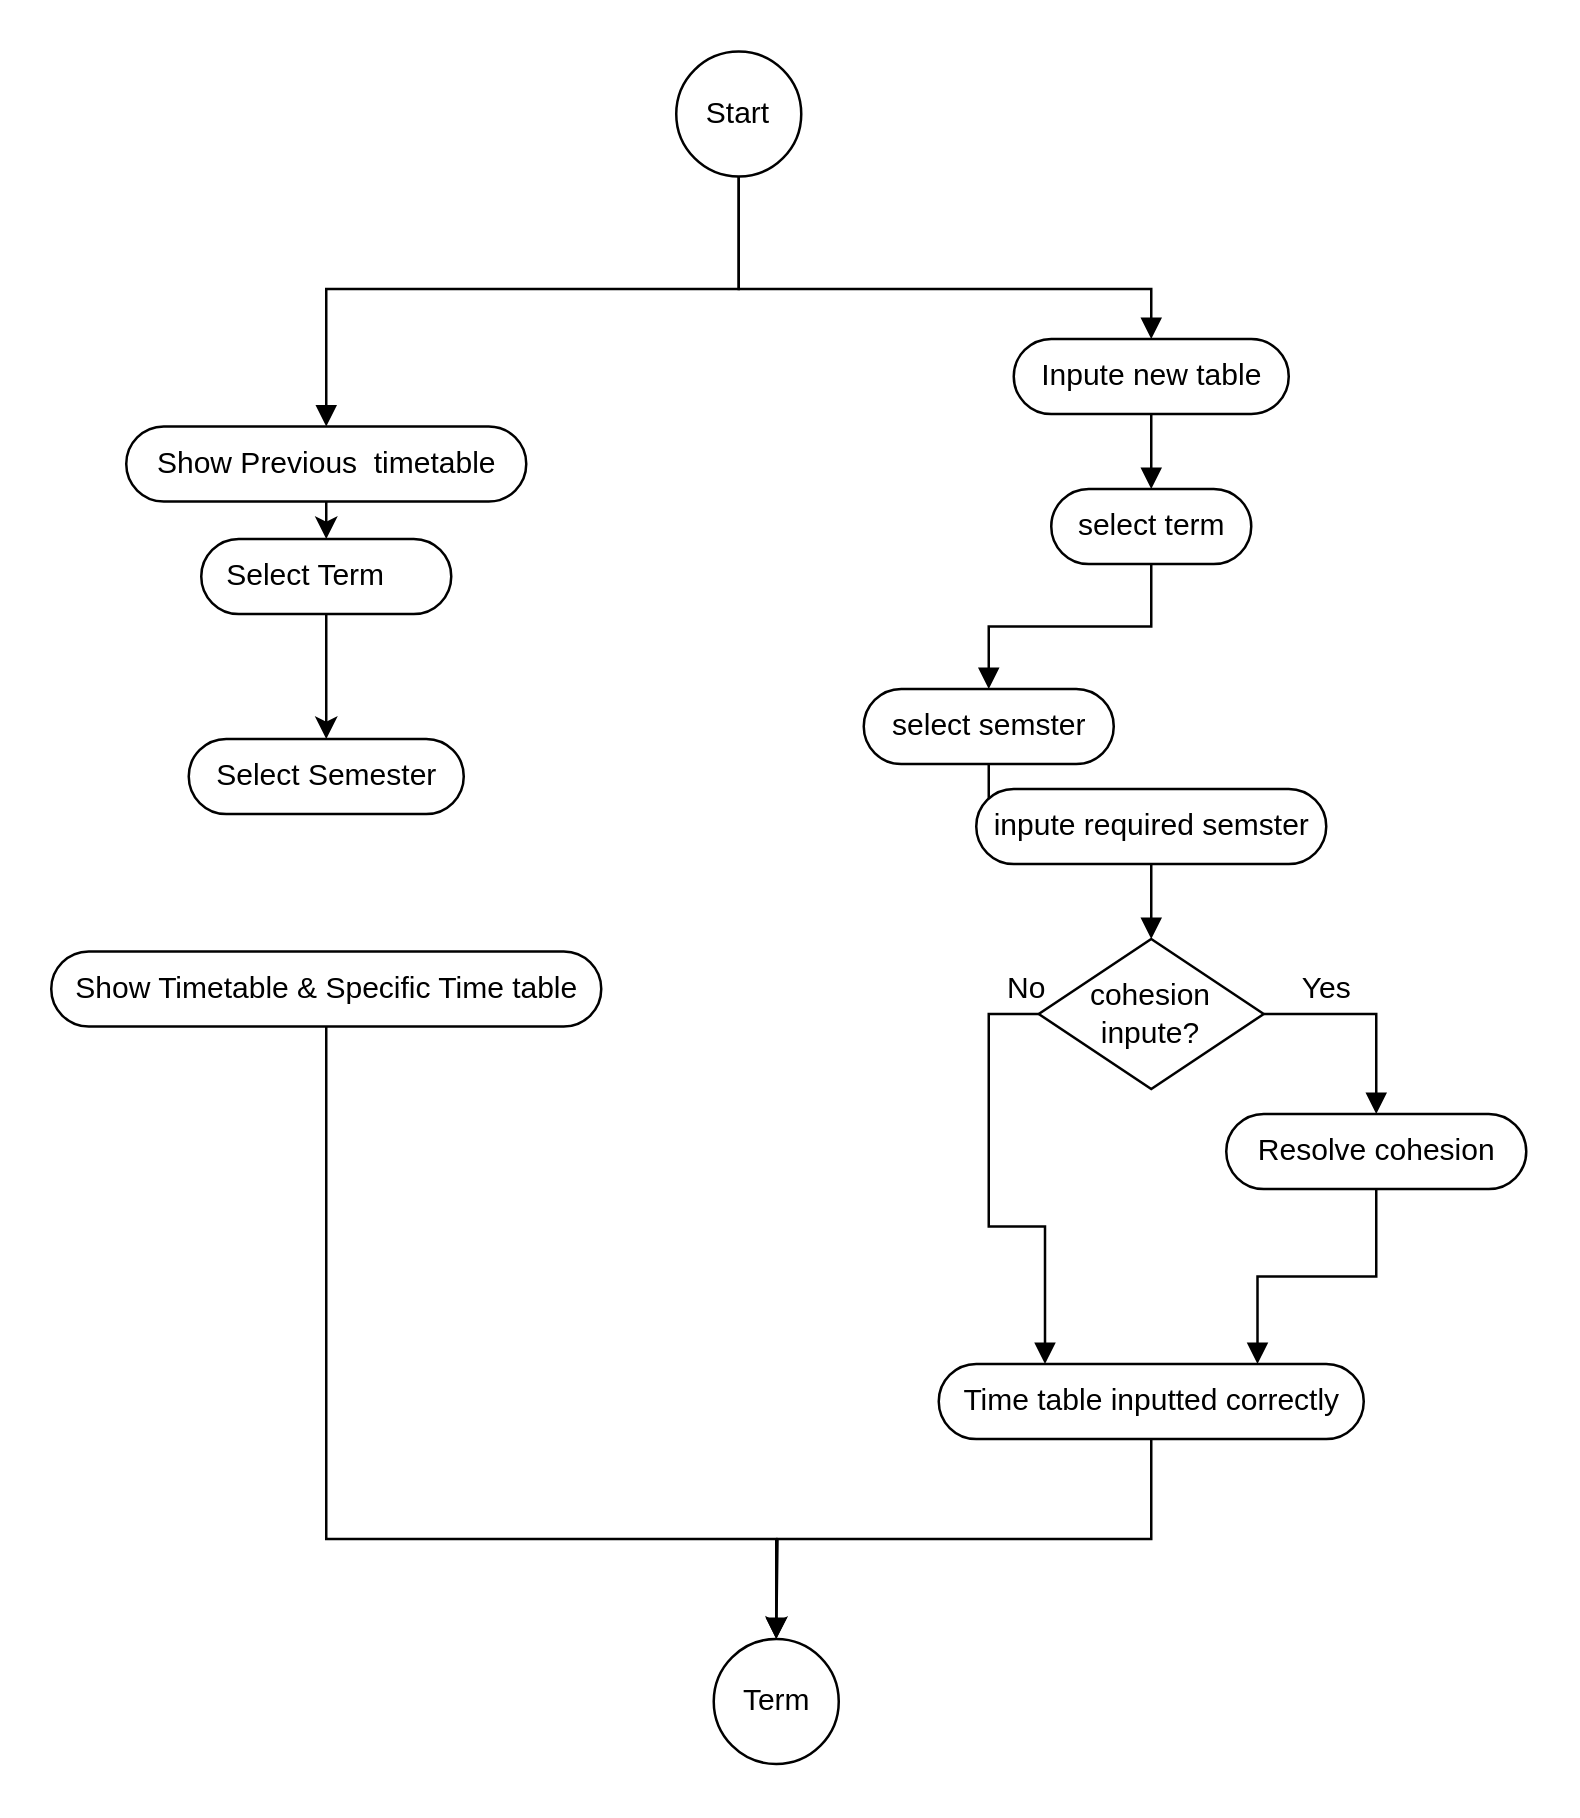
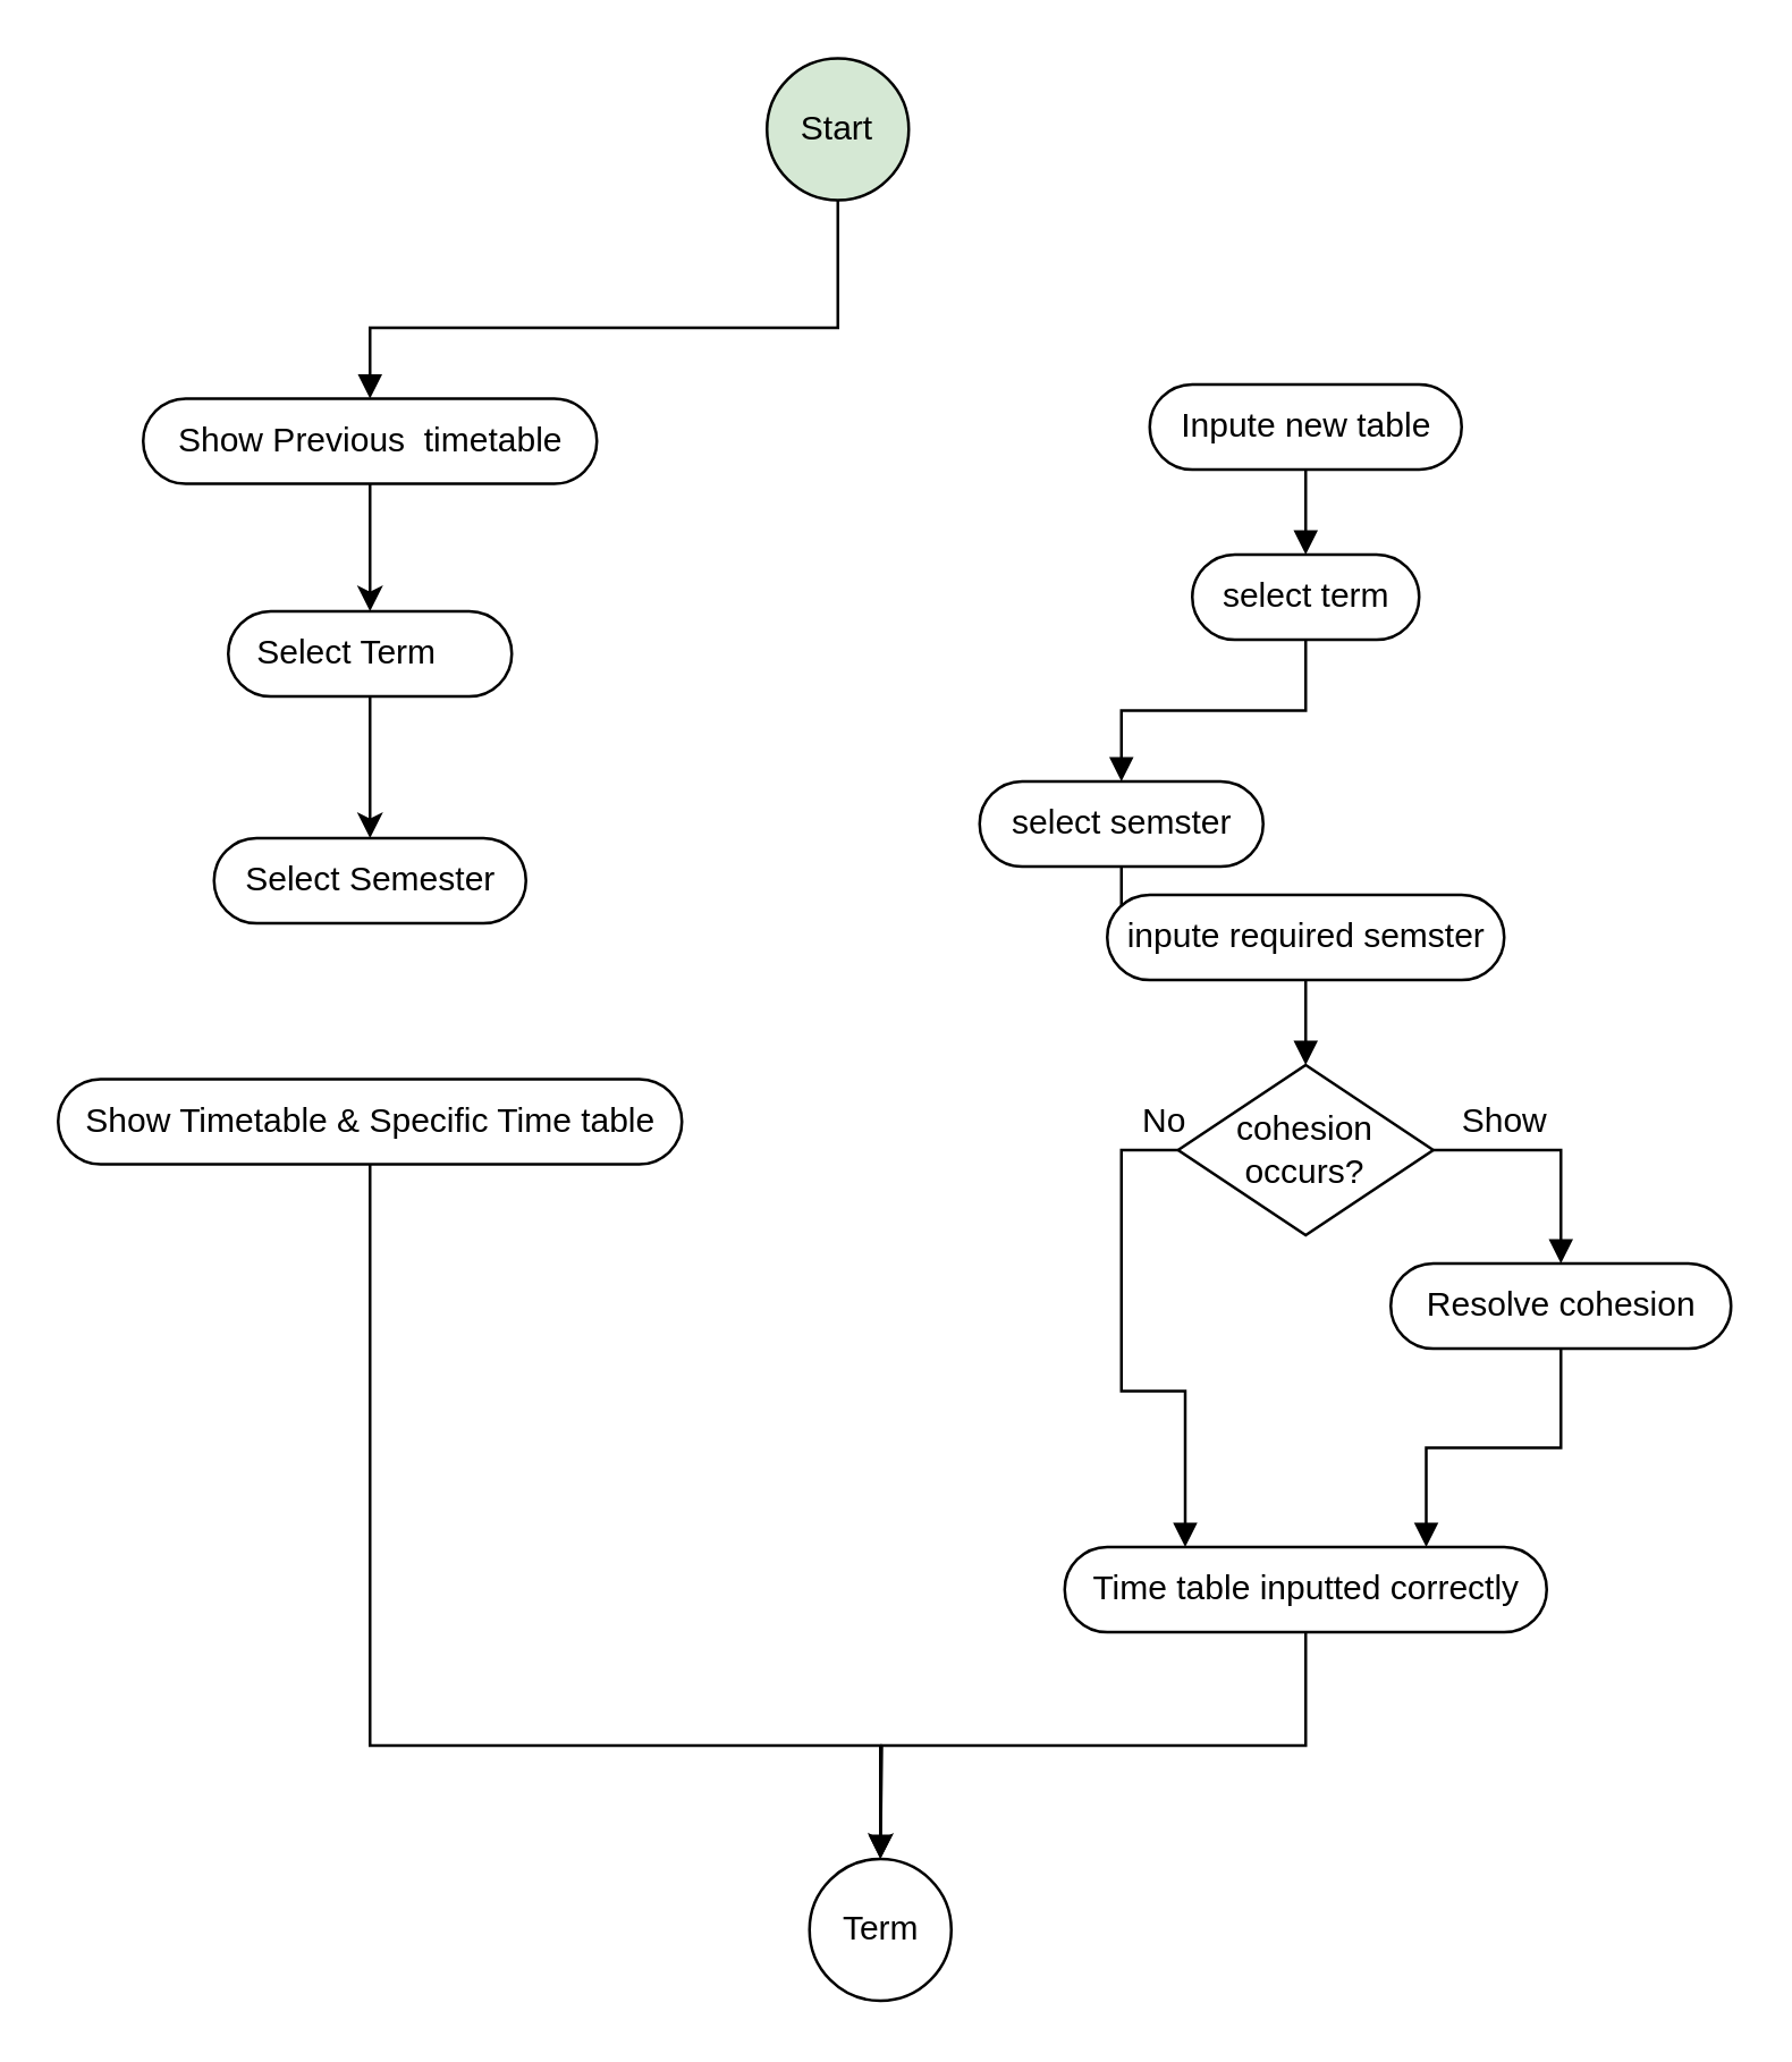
  <mxCell id="0" />
  <mxCell id="1" parent="0" />
- <mxCell id="2" style="edgeStyle=orthogonalEdgeStyle;rounded=0;orthogonalLoop=1;jettySize=auto;html=1;exitX=0.5;exitY=1;exitDx=0;exitDy=0;entryX=0.5;entryY=0.5;entryDx=0;entryDy=-15;fontFamily=Helvetica;fontSize=12;startArrow=none;startFill=0;endArrow=block;endFill=1;entryPerimeter=0;" edge="1" parent="1" source="4" target="6"><mxGeometry relative="1" as="geometry"><mxPoint x="460" y="135" as="targetPoint" /><Array as="points"><mxPoint x="295" y="115" /><mxPoint x="460" y="115" /></Array></mxGeometry></mxCell>
  <mxCell id="3" style="edgeStyle=orthogonalEdgeStyle;rounded=0;orthogonalLoop=1;jettySize=auto;html=1;exitX=0.5;exitY=1;exitDx=0;exitDy=0;entryX=0.5;entryY=0.5;entryDx=0;entryDy=-15;fontFamily=Helvetica;fontSize=12;startArrow=none;startFill=0;endArrow=block;endFill=1;entryPerimeter=0;" edge="1" parent="1" source="4" target="7"><mxGeometry relative="1" as="geometry"><mxPoint x="130" y="135" as="targetPoint" /><Array as="points"><mxPoint x="295" y="115" /><mxPoint x="130" y="115" /></Array></mxGeometry></mxCell>
- <mxCell id="4" value="Start" style="ellipse;whiteSpace=wrap;html=1;aspect=fixed;fontFamily=Helvetica;fontSize=12;fillColor=#ffffff;" vertex="1" parent="1"><mxGeometry x="270" y="20" width="50" height="50" as="geometry" /></mxCell>
+ <mxCell id="4" value="Start" style="ellipse;whiteSpace=wrap;html=1;aspect=fixed;fontFamily=Helvetica;fontSize=12;fillColor=#d5e8d4;" vertex="1" parent="1"><mxGeometry x="270" y="20" width="50" height="50" as="geometry" /></mxCell>
  <mxCell id="5" value="" style="edgeStyle=orthogonalEdgeStyle;rounded=0;orthogonalLoop=1;jettySize=auto;html=1;fontFamily=Helvetica;fontSize=12;startArrow=none;startFill=0;endArrow=block;endFill=1;" edge="1" parent="1" source="6" target="9"><mxGeometry relative="1" as="geometry" /></mxCell>
  <mxCell id="6" value="Inpute new table" style="html=1;dashed=0;whitespace=wrap;shape=mxgraph.dfd.start;fontFamily=Helvetica;fontSize=12;fillColor=#FFFFFF;" vertex="1" parent="1"><mxGeometry x="405" y="135" width="110" height="30" as="geometry" /></mxCell>
- <mxCell id="7" value="&lt;div style=&quot;text-align: justify;&quot;&gt;&lt;span style=&quot;background-color: initial;&quot;&gt;Show Previous&amp;nbsp; timetable&lt;/span&gt;&lt;/div&gt;" style="html=1;dashed=0;whitespace=wrap;shape=mxgraph.dfd.start;fontFamily=Helvetica;fontSize=12;fillColor=#FFFFFF;" vertex="1" parent="1"><mxGeometry x="50" y="170" width="160" height="30" as="geometry" /></mxCell>
+ <mxCell id="7" value="&lt;div style=&quot;text-align: justify;&quot;&gt;&lt;span style=&quot;background-color: initial;&quot;&gt;Show Previous&amp;nbsp; timetable&lt;/span&gt;&lt;/div&gt;" style="html=1;dashed=0;whitespace=wrap;shape=mxgraph.dfd.start;fontFamily=Helvetica;fontSize=12;fillColor=#FFFFFF;" vertex="1" parent="1"><mxGeometry x="50" y="140" width="160" height="30" as="geometry" /></mxCell>
  <mxCell id="8" value="" style="edgeStyle=orthogonalEdgeStyle;rounded=0;orthogonalLoop=1;jettySize=auto;html=1;fontFamily=Helvetica;fontSize=12;startArrow=none;startFill=0;endArrow=block;endFill=1;" edge="1" parent="1" source="9" target="11"><mxGeometry relative="1" as="geometry" /></mxCell>
  <mxCell id="9" value="select term" style="html=1;dashed=0;whitespace=wrap;shape=mxgraph.dfd.start;fontFamily=Helvetica;fontSize=12;fillColor=#FFFFFF;" vertex="1" parent="1"><mxGeometry x="420" y="195" width="80" height="30" as="geometry" /></mxCell>
  <mxCell id="10" value="" style="edgeStyle=orthogonalEdgeStyle;rounded=0;orthogonalLoop=1;jettySize=auto;html=1;fontFamily=Helvetica;fontSize=12;startArrow=none;startFill=0;endArrow=block;endFill=1;" edge="1" parent="1" source="11" target="13"><mxGeometry relative="1" as="geometry" /></mxCell>
  <mxCell id="11" value="select semster" style="html=1;dashed=0;whitespace=wrap;shape=mxgraph.dfd.start;fontFamily=Helvetica;fontSize=12;fillColor=#FFFFFF;" vertex="1" parent="1"><mxGeometry x="345" y="275" width="100" height="30" as="geometry" /></mxCell>
  <mxCell id="12" value="" style="edgeStyle=orthogonalEdgeStyle;rounded=0;orthogonalLoop=1;jettySize=auto;html=1;fontFamily=Helvetica;fontSize=12;startArrow=none;startFill=0;endArrow=block;endFill=1;" edge="1" parent="1" source="13" target="16"><mxGeometry relative="1" as="geometry" /></mxCell>
  <mxCell id="13" value="inpute required semster" style="html=1;dashed=0;whitespace=wrap;shape=mxgraph.dfd.start;fontFamily=Helvetica;fontSize=12;fillColor=#FFFFFF;" vertex="1" parent="1"><mxGeometry x="390" y="315" width="140" height="30" as="geometry" /></mxCell>
  <mxCell id="14" style="edgeStyle=orthogonalEdgeStyle;rounded=0;orthogonalLoop=1;jettySize=auto;html=1;exitX=1;exitY=0.5;exitDx=0;exitDy=0;entryX=0.5;entryY=0.5;entryDx=0;entryDy=-15;entryPerimeter=0;fontFamily=Helvetica;fontSize=12;startArrow=none;startFill=0;endArrow=block;endFill=1;" edge="1" parent="1" source="16" target="18"><mxGeometry relative="1" as="geometry" /></mxCell>
  <mxCell id="15" style="edgeStyle=orthogonalEdgeStyle;rounded=0;orthogonalLoop=1;jettySize=auto;html=1;exitX=0;exitY=0.5;exitDx=0;exitDy=0;entryX=0.25;entryY=0;entryDx=0;entryDy=0;entryPerimeter=0;fontFamily=Helvetica;fontSize=12;startArrow=none;startFill=0;endArrow=block;endFill=1;" edge="1" parent="1" source="16" target="19"><mxGeometry relative="1" as="geometry" /></mxCell>
- <mxCell id="16" value="cohesion&lt;br&gt;inpute?" style="rhombus;whiteSpace=wrap;html=1;fillColor=#FFFFFF;dashed=0;" vertex="1" parent="1"><mxGeometry x="415" y="375" width="90" height="60" as="geometry" /></mxCell>
+ <mxCell id="16" value="cohesion&lt;br&gt;occurs?" style="rhombus;whiteSpace=wrap;html=1;fillColor=#FFFFFF;dashed=0;" vertex="1" parent="1"><mxGeometry x="415" y="375" width="90" height="60" as="geometry" /></mxCell>
  <mxCell id="17" value="" style="edgeStyle=orthogonalEdgeStyle;rounded=0;orthogonalLoop=1;jettySize=auto;html=1;fontFamily=Helvetica;fontSize=12;startArrow=none;startFill=0;endArrow=block;endFill=1;entryX=0.75;entryY=0;entryDx=0;entryDy=0;entryPerimeter=0;" edge="1" parent="1" source="18" target="19"><mxGeometry relative="1" as="geometry" /></mxCell>
  <mxCell id="18" value="&lt;span style=&quot;&quot;&gt;Resolve cohesion&lt;/span&gt;" style="html=1;dashed=0;whitespace=wrap;shape=mxgraph.dfd.start;fontFamily=Helvetica;fontSize=12;fillColor=#FFFFFF;" vertex="1" parent="1"><mxGeometry x="490" y="445" width="120" height="30" as="geometry" /></mxCell>
  <mxCell id="19" value="&lt;span style=&quot;&quot;&gt;Time table inputted&amp;nbsp;correctly&lt;/span&gt;" style="html=1;dashed=0;whitespace=wrap;shape=mxgraph.dfd.start;fontFamily=Helvetica;fontSize=12;fillColor=#FFFFFF;" vertex="1" parent="1"><mxGeometry x="375" y="545" width="170" height="30" as="geometry" /></mxCell>
- <mxCell id="20" value="Yes" style="text;html=1;align=center;verticalAlign=middle;resizable=0;points=[];autosize=1;strokeColor=none;fillColor=none;fontSize=12;fontFamily=Helvetica;" vertex="1" parent="1"><mxGeometry x="510" y="380" width="40" height="30" as="geometry" /></mxCell>
+ <mxCell id="20" value="Show" style="text;html=1;align=center;verticalAlign=middle;resizable=0;points=[];autosize=1;strokeColor=none;fillColor=none;fontSize=12;fontFamily=Helvetica;" vertex="1" parent="1"><mxGeometry x="510" y="380" width="40" height="30" as="geometry" /></mxCell>
  <mxCell id="21" value="No" style="text;html=1;align=center;verticalAlign=middle;resizable=0;points=[];autosize=1;strokeColor=none;fillColor=none;fontSize=12;fontFamily=Helvetica;" vertex="1" parent="1"><mxGeometry x="390" y="380" width="40" height="30" as="geometry" /></mxCell>
  <mxCell id="22" value="" style="endArrow=classic;html=1;rounded=0;fontFamily=Helvetica;fontSize=12;exitX=0.5;exitY=0.5;exitDx=0;exitDy=15;exitPerimeter=0;" edge="1" parent="1" source="7"><mxGeometry width="50" height="50" relative="1" as="geometry"><mxPoint x="110" y="215" as="sourcePoint" /><mxPoint x="130" y="215" as="targetPoint" /></mxGeometry></mxCell>
  <mxCell id="23" value="&lt;div style=&quot;text-align: justify;&quot;&gt;&lt;span style=&quot;background-color: initial;&quot;&gt;Select Term&lt;/span&gt;&lt;span style=&quot;background-color: initial; white-space: pre;&quot;&gt;&#09;&lt;/span&gt;&lt;/div&gt;" style="html=1;dashed=0;whitespace=wrap;shape=mxgraph.dfd.start;fontFamily=Helvetica;fontSize=12;fillColor=#FFFFFF;align=center;" vertex="1" parent="1"><mxGeometry x="80" y="215" width="100" height="30" as="geometry" /></mxCell>
  <mxCell id="24" value="" style="endArrow=classic;html=1;rounded=0;fontFamily=Helvetica;fontSize=12;exitX=0.5;exitY=0.5;exitDx=0;exitDy=15;exitPerimeter=0;" edge="1" parent="1" source="23"><mxGeometry width="50" height="50" relative="1" as="geometry"><mxPoint x="110" y="295" as="sourcePoint" /><mxPoint x="130" y="295" as="targetPoint" /></mxGeometry></mxCell>
  <mxCell id="25" value="Select Semester" style="html=1;dashed=0;whitespace=wrap;shape=mxgraph.dfd.start;fontFamily=Helvetica;fontSize=12;fillColor=#FFFFFF;" vertex="1" parent="1"><mxGeometry x="75" y="295" width="110" height="30" as="geometry" /></mxCell>
  <mxCell id="26" style="edgeStyle=orthogonalEdgeStyle;rounded=0;orthogonalLoop=1;jettySize=auto;html=1;entryX=0.5;entryY=0.5;entryDx=0;entryDy=-15;entryPerimeter=0;fontFamily=Helvetica;fontSize=12;startArrow=none;startFill=0;endArrow=block;endFill=1;" edge="1" parent="1" source="27"><mxGeometry relative="1" as="geometry"><mxPoint x="310" y="655" as="targetPoint" /><Array as="points"><mxPoint x="130" y="615" /><mxPoint x="310" y="615" /></Array></mxGeometry></mxCell>
  <mxCell id="27" value="Show Timetable &amp;amp; Specific Time table" style="html=1;dashed=0;whitespace=wrap;shape=mxgraph.dfd.start;fontFamily=Helvetica;fontSize=12;fillColor=#FFFFFF;" vertex="1" parent="1"><mxGeometry x="20" y="380" width="220" height="30" as="geometry" /></mxCell>
  <mxCell id="28" value="" style="endArrow=classic;html=1;rounded=0;fontFamily=Helvetica;fontSize=12;exitX=0.5;exitY=0.5;exitDx=0;exitDy=15;exitPerimeter=0;entryX=0.5;entryY=0.5;entryDx=0;entryDy=-15;entryPerimeter=0;edgeStyle=orthogonalEdgeStyle;" edge="1" parent="1" source="19"><mxGeometry width="50" height="50" relative="1" as="geometry"><mxPoint x="440" y="625" as="sourcePoint" /><mxPoint x="310" y="655" as="targetPoint" /></mxGeometry></mxCell>
  <mxCell id="29" value="Term" style="shape=ellipse;html=1;dashed=0;whitespace=wrap;aspect=fixed;perimeter=ellipsePerimeter;fontFamily=Helvetica;fontSize=12;fillColor=#ffffff;" vertex="1" parent="1"><mxGeometry x="285" y="655" width="50" height="50" as="geometry" /></mxCell>
